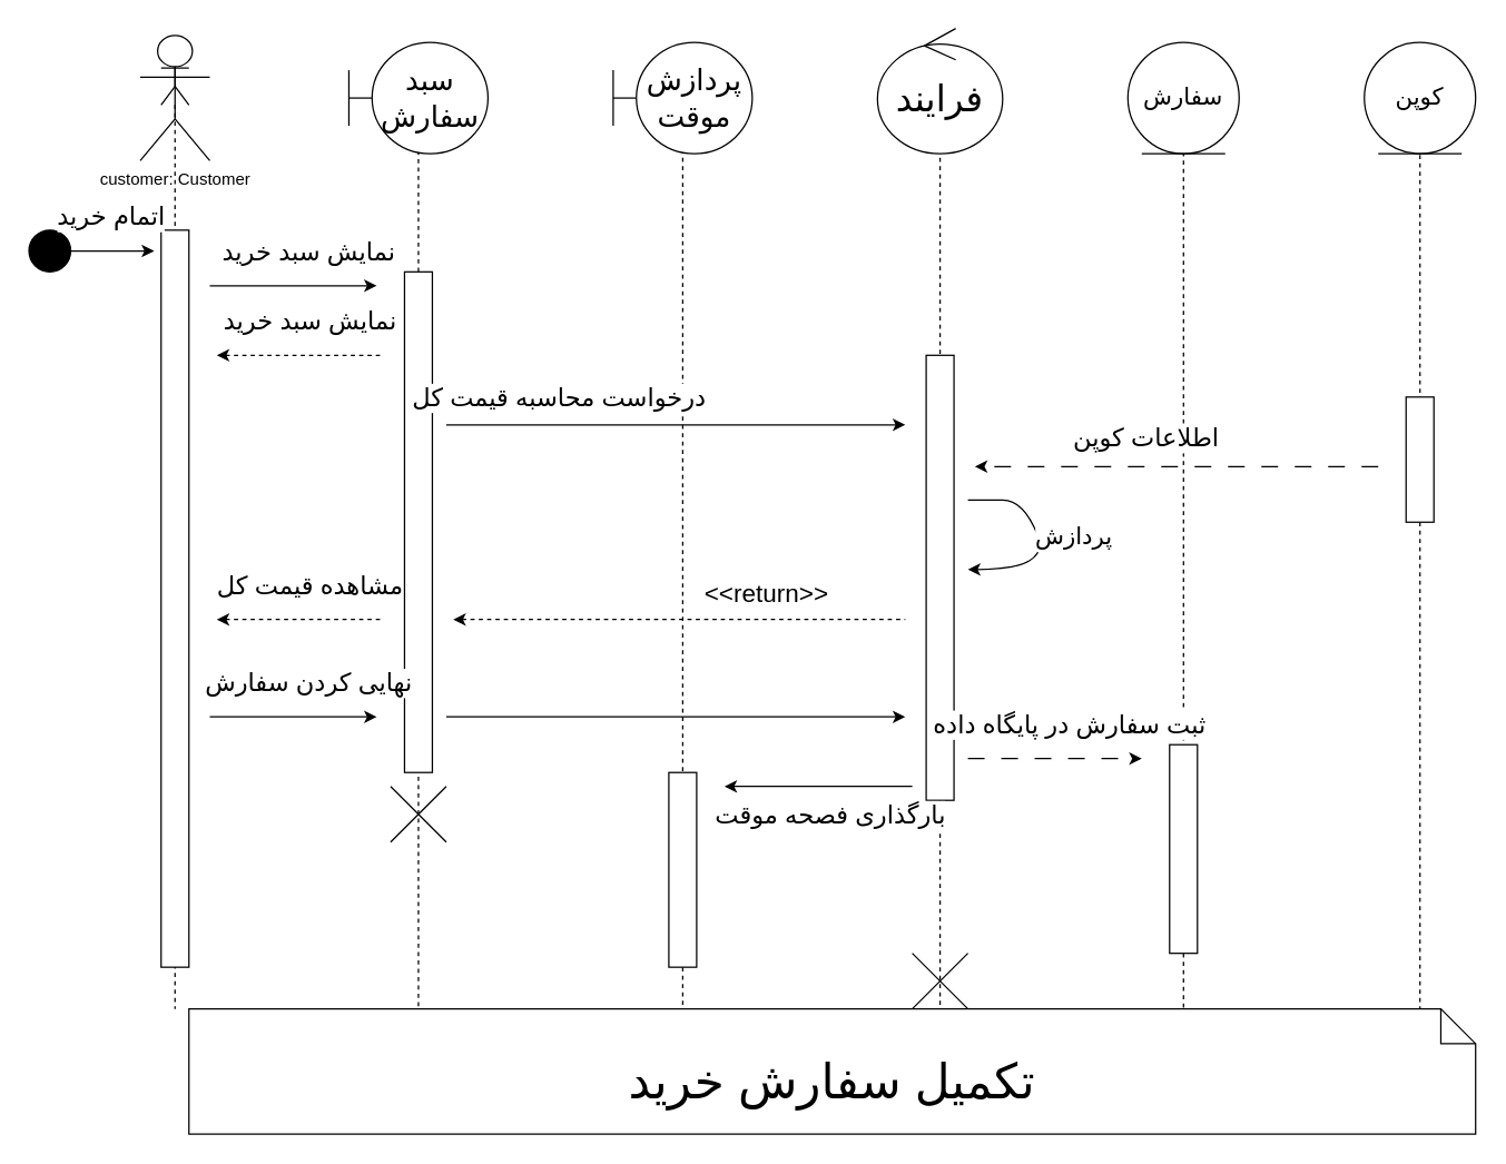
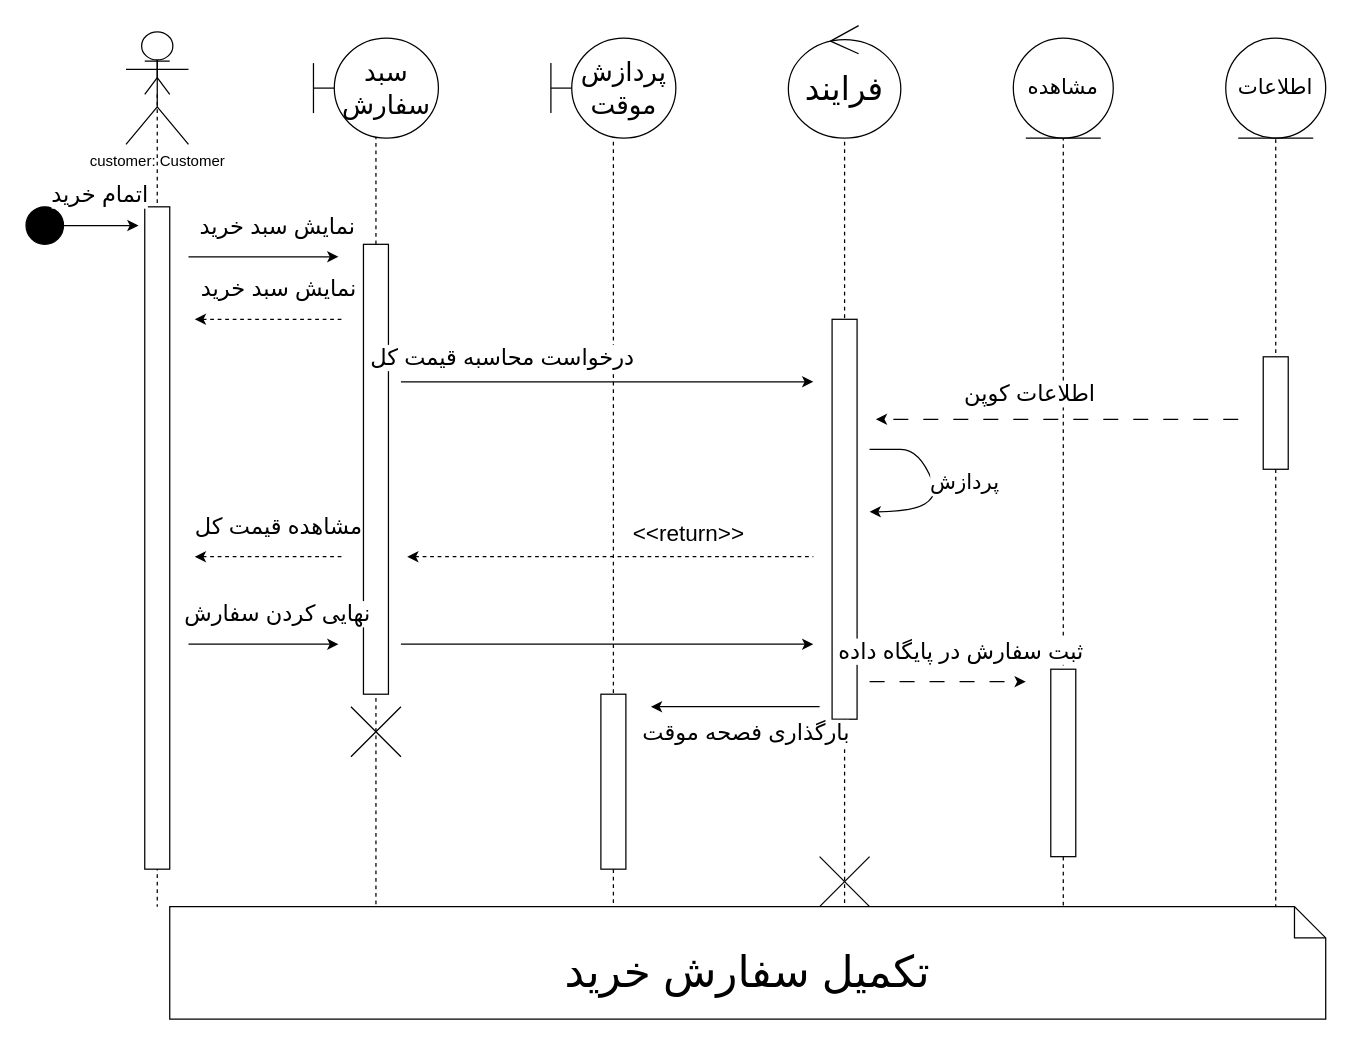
  <mxCell id="0" />
  <mxCell id="1" parent="0" />
  <mxCell id="2" value="" style="shape=umlLifeline;perimeter=lifelinePerimeter;whiteSpace=wrap;html=1;container=1;dropTarget=0;collapsible=0;recursiveResize=0;outlineConnect=0;portConstraint=eastwest;newEdgeStyle={&quot;curved&quot;:0,&quot;rounded&quot;:0};participant=umlActor;" vertex="1" parent="1"><mxGeometry x="115" y="35" width="20" height="690" as="geometry" /></mxCell>
  <mxCell id="3" value="" style="shape=umlLifeline;perimeter=lifelinePerimeter;whiteSpace=wrap;html=1;container=1;dropTarget=0;collapsible=0;recursiveResize=0;outlineConnect=0;portConstraint=eastwest;newEdgeStyle={&quot;curved&quot;:0,&quot;rounded&quot;:0};participant=umlBoundary;" vertex="1" parent="1"><mxGeometry x="275" y="50" width="50" height="680" as="geometry" /></mxCell>
  <mxCell id="4" value="" style="shape=umlLifeline;perimeter=lifelinePerimeter;whiteSpace=wrap;html=1;container=1;dropTarget=0;collapsible=0;recursiveResize=0;outlineConnect=0;portConstraint=eastwest;newEdgeStyle={&quot;curved&quot;:0,&quot;rounded&quot;:0};participant=umlBoundary;" vertex="1" parent="1"><mxGeometry x="465" y="55" width="50" height="680" as="geometry" /></mxCell>
  <mxCell id="5" value="" style="shape=umlLifeline;perimeter=lifelinePerimeter;whiteSpace=wrap;html=1;container=1;dropTarget=0;collapsible=0;recursiveResize=0;outlineConnect=0;portConstraint=eastwest;newEdgeStyle={&quot;curved&quot;:0,&quot;rounded&quot;:0};participant=umlControl;" vertex="1" parent="1"><mxGeometry x="655" y="55" width="40" height="670" as="geometry" /></mxCell>
  <mxCell id="6" value="" style="shape=umlLifeline;perimeter=lifelinePerimeter;whiteSpace=wrap;html=1;container=1;dropTarget=0;collapsible=0;recursiveResize=0;outlineConnect=0;portConstraint=eastwest;newEdgeStyle={&quot;curved&quot;:0,&quot;rounded&quot;:0};participant=umlEntity;" vertex="1" parent="1"><mxGeometry x="830" y="45" width="40" height="690" as="geometry" /></mxCell>
  <mxCell id="7" value="customer: Customer" style="shape=umlActor;verticalLabelPosition=bottom;verticalAlign=top;html=1;outlineConnect=0;" vertex="1" parent="1"><mxGeometry x="100" y="25" width="50" height="90" as="geometry" /></mxCell>
  <mxCell id="8" value="&lt;font style=&quot;font-size: 21px;&quot;&gt;سبد سفارش&lt;/font&gt;" style="shape=umlBoundary;whiteSpace=wrap;html=1;" vertex="1" parent="1"><mxGeometry x="250" y="30" width="100" height="80" as="geometry" /></mxCell>
  <mxCell id="9" value="&lt;font style=&quot;font-size: 21px;&quot;&gt;پردازش موقت&lt;/font&gt;" style="shape=umlBoundary;whiteSpace=wrap;html=1;" vertex="1" parent="1"><mxGeometry x="440" y="30" width="100" height="80" as="geometry" /></mxCell>
  <mxCell id="10" value="&lt;font style=&quot;font-size: 26px;&quot;&gt;فرایند&lt;/font&gt;" style="ellipse;shape=umlControl;whiteSpace=wrap;html=1;fontSize=17;" vertex="1" parent="1"><mxGeometry x="630" y="20" width="90" height="90" as="geometry" /></mxCell>
- <mxCell id="11" value="سفارش" style="ellipse;shape=umlEntity;whiteSpace=wrap;html=1;fontSize=17;" vertex="1" parent="1"><mxGeometry x="810" y="30" width="80" height="80" as="geometry" /></mxCell>
+ <mxCell id="11" value="مشاهده" style="ellipse;shape=umlEntity;whiteSpace=wrap;html=1;fontSize=17;" vertex="1" parent="1"><mxGeometry x="810" y="30" width="80" height="80" as="geometry" /></mxCell>
  <mxCell id="12" value="" style="shape=umlLifeline;perimeter=lifelinePerimeter;whiteSpace=wrap;html=1;container=1;dropTarget=0;collapsible=0;recursiveResize=0;outlineConnect=0;portConstraint=eastwest;newEdgeStyle={&quot;curved&quot;:0,&quot;rounded&quot;:0};participant=umlEntity;" vertex="1" parent="1"><mxGeometry x="1000" y="65" width="40" height="670" as="geometry" /></mxCell>
- <mxCell id="13" value="کوپن" style="ellipse;shape=umlEntity;whiteSpace=wrap;html=1;fontSize=17;" vertex="1" parent="1"><mxGeometry x="980" y="30" width="80" height="80" as="geometry" /></mxCell>
+ <mxCell id="13" value="اطلاعات" style="ellipse;shape=umlEntity;whiteSpace=wrap;html=1;fontSize=17;" vertex="1" parent="1"><mxGeometry x="980" y="30" width="80" height="80" as="geometry" /></mxCell>
  <mxCell id="14" style="edgeStyle=orthogonalEdgeStyle;rounded=0;orthogonalLoop=1;jettySize=auto;html=1;" edge="1" parent="1"><mxGeometry relative="1" as="geometry"><mxPoint x="270" y="205" as="targetPoint" /><mxPoint x="150" y="205" as="sourcePoint" /></mxGeometry></mxCell>
  <mxCell id="15" value="نمایش سبد خرید" style="edgeLabel;html=1;align=center;verticalAlign=middle;resizable=0;points=[];fontSize=18;" vertex="1" connectable="0" parent="14"><mxGeometry x="0.159" y="2" relative="1" as="geometry"><mxPoint y="-23" as="offset" /></mxGeometry></mxCell>
  <mxCell id="16" value="" style="rounded=0;whiteSpace=wrap;html=1;" vertex="1" parent="1"><mxGeometry x="115" y="165" width="20" height="530" as="geometry" /></mxCell>
  <mxCell id="17" value="" style="ellipse;fillColor=strokeColor;html=1;" vertex="1" parent="1"><mxGeometry x="20" y="165" width="30" height="30" as="geometry" /></mxCell>
  <mxCell id="18" style="edgeStyle=orthogonalEdgeStyle;rounded=0;orthogonalLoop=1;jettySize=auto;html=1;" edge="1" parent="1" source="17"><mxGeometry relative="1" as="geometry"><mxPoint x="110" y="180" as="targetPoint" /></mxGeometry></mxCell>
  <mxCell id="19" value="اتمام خرید" style="edgeLabel;html=1;align=center;verticalAlign=middle;resizable=0;points=[];fontSize=18;" vertex="1" connectable="0" parent="18"><mxGeometry x="0.225" y="3" relative="1" as="geometry"><mxPoint x="-8" y="-22" as="offset" /></mxGeometry></mxCell>
  <mxCell id="20" value="" style="rounded=0;whiteSpace=wrap;html=1;" vertex="1" parent="1"><mxGeometry x="290" y="195" width="20" height="360" as="geometry" /></mxCell>
  <mxCell id="21" style="edgeStyle=orthogonalEdgeStyle;rounded=0;orthogonalLoop=1;jettySize=auto;html=1;startArrow=classic;startFill=1;endArrow=none;endFill=0;dashed=1;" edge="1" parent="1"><mxGeometry relative="1" as="geometry"><mxPoint x="275" y="255" as="targetPoint" /><mxPoint x="155" y="255" as="sourcePoint" /></mxGeometry></mxCell>
  <mxCell id="22" value="نمایش سبد خرید" style="edgeLabel;html=1;align=center;verticalAlign=middle;resizable=0;points=[];fontSize=18;" vertex="1" connectable="0" parent="21"><mxGeometry x="0.159" y="2" relative="1" as="geometry"><mxPoint x="-4" y="-23" as="offset" /></mxGeometry></mxCell>
  <mxCell id="23" value="" style="rounded=0;whiteSpace=wrap;html=1;" vertex="1" parent="1"><mxGeometry x="665" y="255" width="20" height="320" as="geometry" /></mxCell>
  <mxCell id="24" style="edgeStyle=orthogonalEdgeStyle;rounded=0;orthogonalLoop=1;jettySize=auto;html=1;endArrow=classic;endFill=1;" edge="1" parent="1"><mxGeometry relative="1" as="geometry"><mxPoint x="650" y="305" as="targetPoint" /><mxPoint x="320" y="305" as="sourcePoint" /></mxGeometry></mxCell>
  <mxCell id="25" value="درخواست محاسبه قیمت کل" style="edgeLabel;html=1;align=center;verticalAlign=middle;resizable=0;points=[];fontSize=18;" vertex="1" connectable="0" parent="24"><mxGeometry x="0.159" y="2" relative="1" as="geometry"><mxPoint x="-111" y="-18" as="offset" /></mxGeometry></mxCell>
  <mxCell id="26" value="" style="rounded=0;whiteSpace=wrap;html=1;" vertex="1" parent="1"><mxGeometry x="1010" y="285" width="20" height="90" as="geometry" /></mxCell>
  <mxCell id="27" style="edgeStyle=orthogonalEdgeStyle;rounded=0;orthogonalLoop=1;jettySize=auto;html=1;dashed=1;dashPattern=12 12;" edge="1" parent="1"><mxGeometry relative="1" as="geometry"><mxPoint x="700" y="335" as="targetPoint" /><mxPoint x="990" y="335" as="sourcePoint" /></mxGeometry></mxCell>
  <mxCell id="28" value="اطلاعات کوپن" style="edgeLabel;html=1;align=center;verticalAlign=middle;resizable=0;points=[];fontSize=18;" vertex="1" connectable="0" parent="27"><mxGeometry x="0.159" y="2" relative="1" as="geometry"><mxPoint y="-23" as="offset" /></mxGeometry></mxCell>
  <mxCell id="29" value="" style="curved=1;endArrow=none;html=1;rounded=0;startArrow=classic;startFill=1;endFill=0;" edge="1" parent="1"><mxGeometry width="50" height="50" relative="1" as="geometry"><mxPoint x="695" y="409" as="sourcePoint" /><mxPoint x="695" y="359" as="targetPoint" /><Array as="points"><mxPoint x="755" y="409" /><mxPoint x="735" y="359" /><mxPoint x="705" y="359" /></Array></mxGeometry></mxCell>
  <mxCell id="30" value="پردازش" style="edgeLabel;html=1;align=center;verticalAlign=middle;resizable=0;points=[];fontSize=17;" vertex="1" connectable="0" parent="29"><mxGeometry x="-0.449" y="9" relative="1" as="geometry"><mxPoint x="33" y="-15" as="offset" /></mxGeometry></mxCell>
  <mxCell id="31" style="edgeStyle=orthogonalEdgeStyle;rounded=0;orthogonalLoop=1;jettySize=auto;html=1;startArrow=classic;startFill=1;endArrow=none;endFill=0;dashed=1;" edge="1" parent="1"><mxGeometry relative="1" as="geometry"><mxPoint x="650" y="445" as="targetPoint" /><mxPoint x="325" y="445" as="sourcePoint" /></mxGeometry></mxCell>
  <mxCell id="32" value="&amp;lt;&amp;lt;return&amp;gt;&amp;gt;" style="edgeLabel;html=1;align=center;verticalAlign=middle;resizable=0;points=[];fontSize=18;" vertex="1" connectable="0" parent="31"><mxGeometry x="0.159" y="2" relative="1" as="geometry"><mxPoint x="36" y="-17" as="offset" /></mxGeometry></mxCell>
  <mxCell id="33" style="edgeStyle=orthogonalEdgeStyle;rounded=0;orthogonalLoop=1;jettySize=auto;html=1;startArrow=classic;startFill=1;endArrow=none;endFill=0;dashed=1;" edge="1" parent="1"><mxGeometry relative="1" as="geometry"><mxPoint x="275" y="445" as="targetPoint" /><mxPoint x="155" y="445" as="sourcePoint" /></mxGeometry></mxCell>
  <mxCell id="34" value="مشاهده قیمت کل" style="edgeLabel;html=1;align=center;verticalAlign=middle;resizable=0;points=[];fontSize=18;" vertex="1" connectable="0" parent="33"><mxGeometry x="0.159" y="2" relative="1" as="geometry"><mxPoint x="-4" y="-23" as="offset" /></mxGeometry></mxCell>
  <mxCell id="35" value="" style="rounded=0;whiteSpace=wrap;html=1;" vertex="1" parent="1"><mxGeometry x="480" y="555" width="20" height="140" as="geometry" /></mxCell>
  <mxCell id="36" style="edgeStyle=orthogonalEdgeStyle;rounded=0;orthogonalLoop=1;jettySize=auto;html=1;" edge="1" parent="1"><mxGeometry relative="1" as="geometry"><mxPoint x="270" y="515" as="targetPoint" /><mxPoint x="150" y="515" as="sourcePoint" /></mxGeometry></mxCell>
  <mxCell id="37" value="نهایی کردن سفارش" style="edgeLabel;html=1;align=center;verticalAlign=middle;resizable=0;points=[];fontSize=18;" vertex="1" connectable="0" parent="36"><mxGeometry x="0.159" y="2" relative="1" as="geometry"><mxPoint y="-23" as="offset" /></mxGeometry></mxCell>
  <mxCell id="38" style="edgeStyle=orthogonalEdgeStyle;rounded=0;orthogonalLoop=1;jettySize=auto;html=1;" edge="1" parent="1"><mxGeometry relative="1" as="geometry"><mxPoint x="650" y="515" as="targetPoint" /><mxPoint x="320" y="515" as="sourcePoint" /></mxGeometry></mxCell>
  <mxCell id="39" style="edgeStyle=orthogonalEdgeStyle;rounded=0;orthogonalLoop=1;jettySize=auto;html=1;" edge="1" parent="1"><mxGeometry relative="1" as="geometry"><mxPoint x="520" y="565" as="targetPoint" /><mxPoint x="655" y="565" as="sourcePoint" /></mxGeometry></mxCell>
  <mxCell id="40" value="بارگذاری فصحه موقت" style="edgeLabel;html=1;align=center;verticalAlign=middle;resizable=0;points=[];fontSize=18;" vertex="1" connectable="0" parent="39"><mxGeometry x="-0.091" y="3" relative="1" as="geometry"><mxPoint x="1" y="17" as="offset" /></mxGeometry></mxCell>
  <mxCell id="41" value="" style="rounded=0;whiteSpace=wrap;html=1;" vertex="1" parent="1"><mxGeometry x="840" y="535" width="20" height="150" as="geometry" /></mxCell>
  <mxCell id="42" style="edgeStyle=orthogonalEdgeStyle;rounded=0;orthogonalLoop=1;jettySize=auto;html=1;dashed=1;dashPattern=12 12;" edge="1" parent="1"><mxGeometry relative="1" as="geometry"><mxPoint x="820" y="545" as="targetPoint" /><mxPoint x="695" y="545" as="sourcePoint" /></mxGeometry></mxCell>
  <mxCell id="43" value="ثبت سفارش در پایگاه داده" style="edgeLabel;html=1;align=center;verticalAlign=middle;resizable=0;points=[];fontSize=18;" vertex="1" connectable="0" parent="42"><mxGeometry x="0.159" y="2" relative="1" as="geometry"><mxPoint y="-23" as="offset" /></mxGeometry></mxCell>
  <mxCell id="44" value="" style="shape=mxgraph.sysml.x;" vertex="1" parent="1"><mxGeometry x="655" y="685" width="40" height="40" as="geometry" /></mxCell>
  <mxCell id="45" value="" style="shape=mxgraph.sysml.x;" vertex="1" parent="1"><mxGeometry x="280" y="565" width="40" height="40" as="geometry" /></mxCell>
  <mxCell id="46" value="&lt;font style=&quot;font-size: 35px;&quot;&gt;تکمیل سفارش خرید&lt;/font&gt;" style="shape=note2;boundedLbl=1;whiteSpace=wrap;html=1;size=25;verticalAlign=top;align=center;" vertex="1" parent="1"><mxGeometry x="135" y="725" width="925" height="90" as="geometry" /></mxCell>
